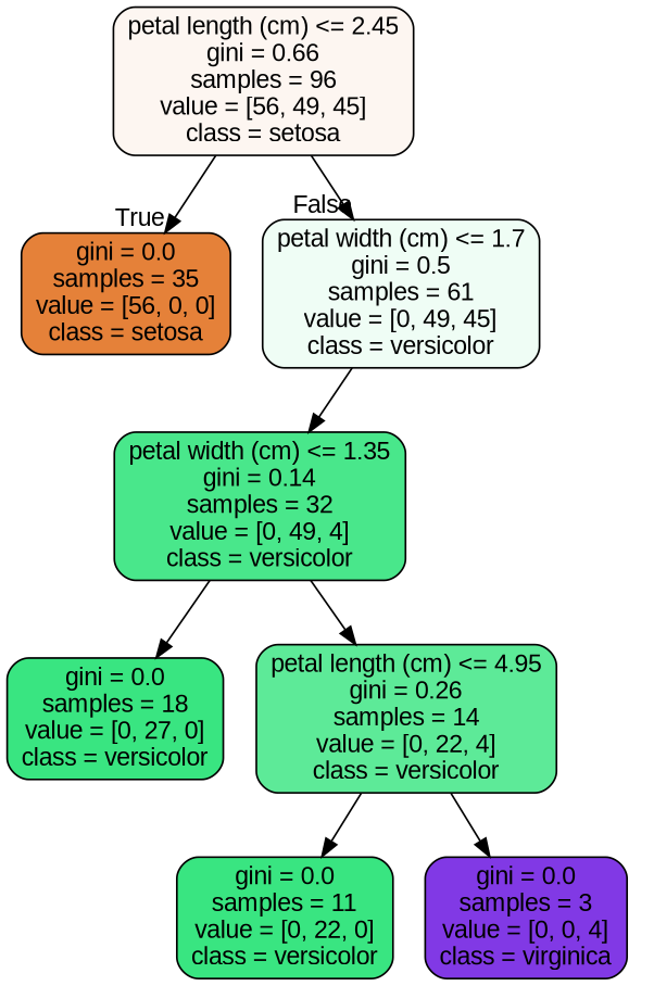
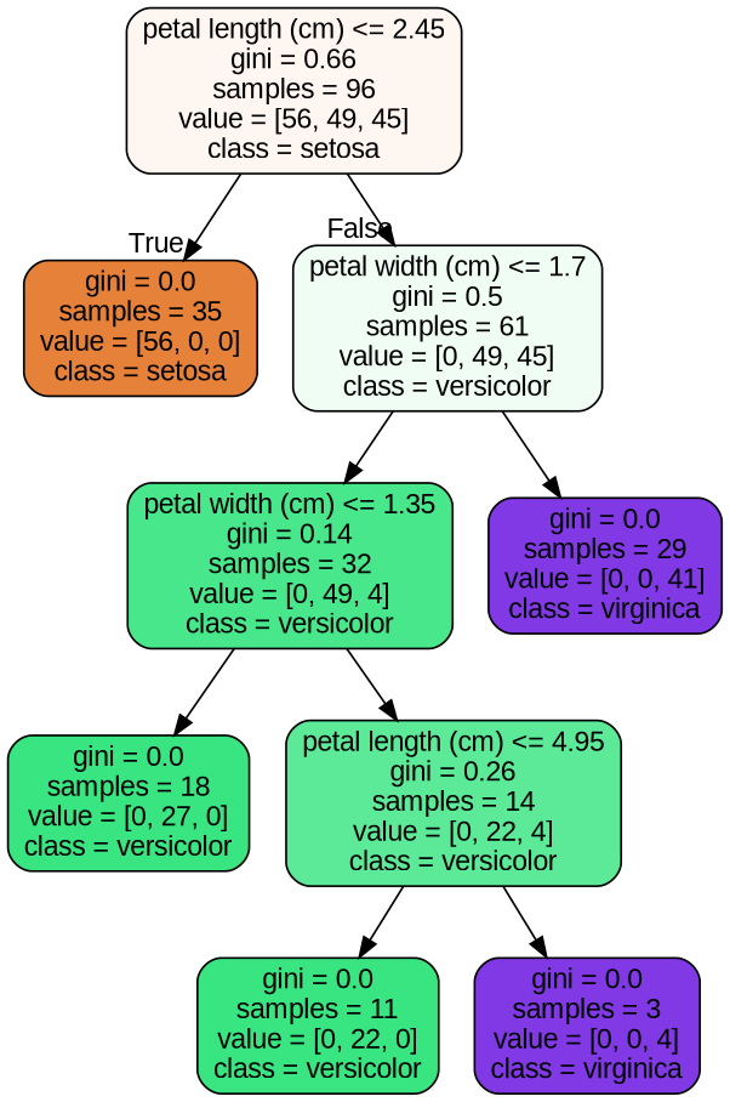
  digraph {
    fontname="Liberation Sans"
    node [color=black fillcolor="#8139e5" fontname="Liberation Sans" shape=box style="filled, rounded"]
    edge [fontname="Liberation Sans"]
    n1 [fillcolor="#fdf6f1" label="petal length (cm) <= 2.45\ngini = 0.66\nsamples = 96\nvalue = [56, 49, 45]\nclass = setosa"]
    n2 [fillcolor="#e58139" label="gini = 0.0\nsamples = 35\nvalue = [56, 0, 0]\nclass = setosa"]
    n3 [fillcolor="#effdf5" label="petal width (cm) <= 1.7\ngini = 0.5\nsamples = 61\nvalue = [0, 49, 45]\nclass = versicolor"]
    n4 [fillcolor="#49e78b" label="petal width (cm) <= 1.35\ngini = 0.14\nsamples = 32\nvalue = [0, 49, 4]\nclass = versicolor"]
+   n5 [label="gini = 0.0\nsamples = 29\nvalue = [0, 0, 41]\nclass = virginica"]
    n6 [fillcolor="#39e581" label="gini = 0.0\nsamples = 18\nvalue = [0, 27, 0]\nclass = versicolor"]
    n7 [fillcolor="#5dea98" label="petal length (cm) <= 4.95\ngini = 0.26\nsamples = 14\nvalue = [0, 22, 4]\nclass = versicolor"]
    n8 [fillcolor="#39e581" label="gini = 0.0\nsamples = 11\nvalue = [0, 22, 0]\nclass = versicolor"]
    n9 [label="gini = 0.0\nsamples = 3\nvalue = [0, 0, 4]\nclass = virginica"]
    n1 -> n2 [headlabel=True labelangle=45 labeldistance=2.5]
    n1 -> n3 [headlabel=False labelangle=-45 labeldistance=2.5]
    n3 -> n4
+   n3 -> n5
    n4 -> n6
    n4 -> n7
    n7 -> n8
    n7 -> n9
  }
